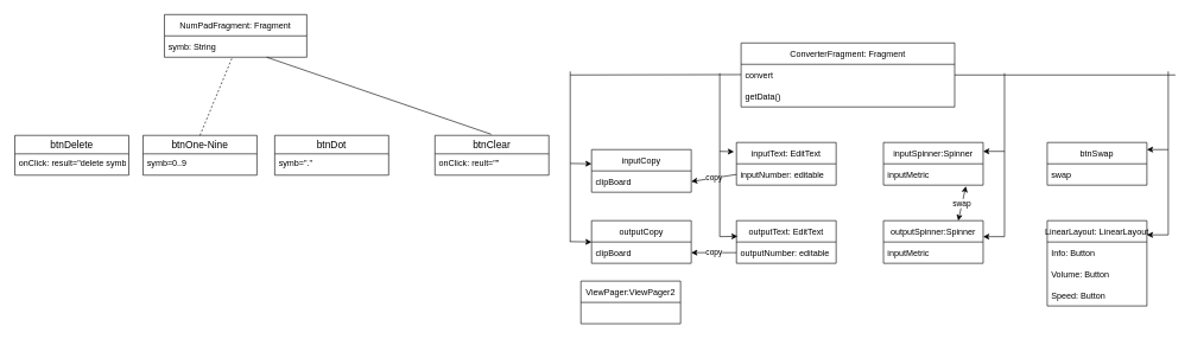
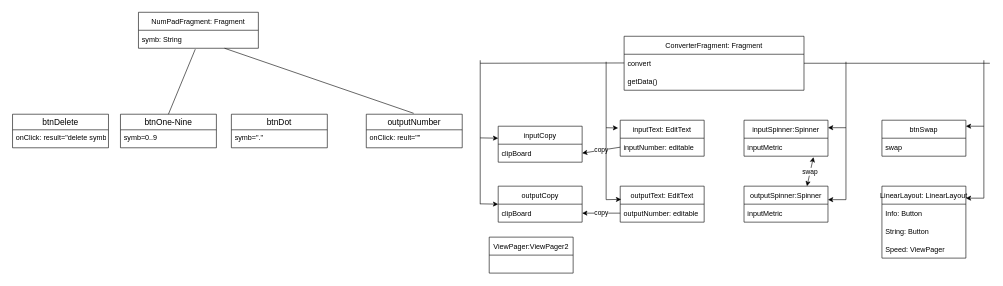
  <mxCell id="0" />
  <mxCell id="1" parent="0" />
  <mxCell id="2" value="NumPadFragment: Fragment" style="swimlane;fontStyle=0;childLayout=stackLayout;horizontal=1;startSize=30;horizontalStack=0;resizeParent=1;resizeParentMax=0;resizeLast=0;collapsible=1;marginBottom=0;" parent="1" vertex="1"><mxGeometry x="230" y="20" width="200" height="60" as="geometry" /></mxCell>
  <mxCell id="3" value="symb: String" style="text;strokeColor=none;fillColor=none;align=left;verticalAlign=middle;spacingLeft=4;spacingRight=4;overflow=hidden;points=[[0,0.5],[1,0.5]];portConstraint=eastwest;rotatable=0;" parent="2" vertex="1"><mxGeometry y="30" width="200" height="30" as="geometry" /></mxCell>
  <mxCell id="4" value="btnOne-Nine" style="swimlane;fontStyle=0;childLayout=stackLayout;horizontal=1;startSize=26;horizontalStack=0;resizeParent=1;resizeParentMax=0;resizeLast=0;collapsible=1;marginBottom=0;align=center;fontSize=14;" parent="1" vertex="1"><mxGeometry x="200" y="190" width="160" height="56" as="geometry" /></mxCell>
  <mxCell id="5" value="symb=0..9" style="text;strokeColor=none;fillColor=none;spacingLeft=4;spacingRight=4;overflow=hidden;rotatable=0;points=[[0,0.5],[1,0.5]];portConstraint=eastwest;fontSize=12;" parent="4" vertex="1"><mxGeometry y="26" width="160" height="30" as="geometry" /></mxCell>
  <mxCell id="6" value="btnDot" style="swimlane;fontStyle=0;childLayout=stackLayout;horizontal=1;startSize=26;horizontalStack=0;resizeParent=1;resizeParentMax=0;resizeLast=0;collapsible=1;marginBottom=0;align=center;fontSize=14;" parent="1" vertex="1"><mxGeometry x="385" y="190" width="160" height="56" as="geometry" /></mxCell>
  <mxCell id="7" value="symb=&quot;.&quot;" style="text;strokeColor=none;fillColor=none;spacingLeft=4;spacingRight=4;overflow=hidden;rotatable=0;points=[[0,0.5],[1,0.5]];portConstraint=eastwest;fontSize=12;" parent="6" vertex="1"><mxGeometry y="26" width="160" height="30" as="geometry" /></mxCell>
- <mxCell id="8" value="btnClear" style="swimlane;fontStyle=0;childLayout=stackLayout;horizontal=1;startSize=26;horizontalStack=0;resizeParent=1;resizeParentMax=0;resizeLast=0;collapsible=1;marginBottom=0;align=center;fontSize=14;" parent="1" vertex="1"><mxGeometry x="610" y="190" width="160" height="56" as="geometry" /></mxCell>
+ <mxCell id="8" value="outputNumber" style="swimlane;fontStyle=0;childLayout=stackLayout;horizontal=1;startSize=26;horizontalStack=0;resizeParent=1;resizeParentMax=0;resizeLast=0;collapsible=1;marginBottom=0;align=center;fontSize=14;" parent="1" vertex="1"><mxGeometry x="610" y="190" width="160" height="56" as="geometry" /></mxCell>
  <mxCell id="9" value="onClick: reult=&quot;&quot;" style="text;strokeColor=none;fillColor=none;spacingLeft=4;spacingRight=4;overflow=hidden;rotatable=0;points=[[0,0.5],[1,0.5]];portConstraint=eastwest;fontSize=12;" parent="8" vertex="1"><mxGeometry y="26" width="160" height="30" as="geometry" /></mxCell>
  <mxCell id="10" value="btnDelete" style="swimlane;fontStyle=0;childLayout=stackLayout;horizontal=1;startSize=26;horizontalStack=0;resizeParent=1;resizeParentMax=0;resizeLast=0;collapsible=1;marginBottom=0;align=center;fontSize=14;" parent="1" vertex="1"><mxGeometry x="20" y="190" width="160" height="56" as="geometry" /></mxCell>
  <mxCell id="11" value="onClick: result=&quot;delete symbol&quot;" style="text;strokeColor=none;fillColor=none;spacingLeft=4;spacingRight=4;overflow=hidden;rotatable=0;points=[[0,0.5],[1,0.5]];portConstraint=eastwest;fontSize=12;" parent="10" vertex="1"><mxGeometry y="26" width="160" height="30" as="geometry" /></mxCell>
- <mxCell id="12" value="" style="endArrow=none;html=1;rounded=0;entryX=0.474;entryY=1.051;entryDx=0;entryDy=0;entryPerimeter=0;exitX=0.5;exitY=0;exitDx=0;exitDy=0;dashed=1;" parent="1" source="4" target="3" edge="1"><mxGeometry width="50" height="50" relative="1" as="geometry"><mxPoint x="255" y="150" as="sourcePoint" /><mxPoint x="305" y="100" as="targetPoint" /></mxGeometry></mxCell>
+ <mxCell id="12" value="" style="endArrow=none;html=1;rounded=0;entryX=0.474;entryY=1.051;entryDx=0;entryDy=0;entryPerimeter=0;exitX=0.5;exitY=0;exitDx=0;exitDy=0;" parent="1" source="4" target="3" edge="1"><mxGeometry width="50" height="50" relative="1" as="geometry"><mxPoint x="255" y="150" as="sourcePoint" /><mxPoint x="305" y="100" as="targetPoint" /></mxGeometry></mxCell>
  <mxCell id="13" value="" style="endArrow=none;html=1;rounded=0;exitX=0.5;exitY=0;exitDx=0;exitDy=0;" parent="1" target="3" edge="1"><mxGeometry width="50" height="50" relative="1" as="geometry"><mxPoint x="689" y="188.47" as="sourcePoint" /><mxPoint x="733.8" y="80" as="targetPoint" /></mxGeometry></mxCell>
  <mxCell id="14" value="ViewPager:ViewPager2" style="swimlane;fontStyle=0;childLayout=stackLayout;horizontal=1;startSize=30;horizontalStack=0;resizeParent=1;resizeParentMax=0;resizeLast=0;collapsible=1;marginBottom=0;" parent="1" vertex="1"><mxGeometry x="815" y="395" width="140" height="60" as="geometry" /></mxCell>
  <mxCell id="15" value="ConverterFragment: Fragment" style="swimlane;fontStyle=0;childLayout=stackLayout;horizontal=1;startSize=30;horizontalStack=0;resizeParent=1;resizeParentMax=0;resizeLast=0;collapsible=1;marginBottom=0;" parent="1" vertex="1"><mxGeometry x="1040" y="60" width="300" height="90" as="geometry" /></mxCell>
  <mxCell id="16" value="convert" style="text;strokeColor=none;fillColor=none;align=left;verticalAlign=middle;spacingLeft=4;spacingRight=4;overflow=hidden;points=[[0,0.5],[1,0.5]];portConstraint=eastwest;rotatable=0;" parent="15" vertex="1"><mxGeometry y="30" width="300" height="30" as="geometry" /></mxCell>
  <mxCell id="17" value="getData()" style="text;strokeColor=none;fillColor=none;align=left;verticalAlign=middle;spacingLeft=4;spacingRight=4;overflow=hidden;points=[[0,0.5],[1,0.5]];portConstraint=eastwest;rotatable=0;" parent="15" vertex="1"><mxGeometry y="60" width="300" height="30" as="geometry" /></mxCell>
  <mxCell id="18" value="inputText: EditText" style="swimlane;fontStyle=0;childLayout=stackLayout;horizontal=1;startSize=30;horizontalStack=0;resizeParent=1;resizeParentMax=0;resizeLast=0;collapsible=1;marginBottom=0;" parent="1" vertex="1"><mxGeometry x="1033.5" y="200" width="140" height="60" as="geometry" /></mxCell>
  <mxCell id="19" value="inputNumber: editable" style="text;strokeColor=none;fillColor=none;align=left;verticalAlign=middle;spacingLeft=4;spacingRight=4;overflow=hidden;points=[[0,0.5],[1,0.5]];portConstraint=eastwest;rotatable=0;" parent="18" vertex="1"><mxGeometry y="30" width="140" height="30" as="geometry" /></mxCell>
  <mxCell id="20" value="outputText: EditText" style="swimlane;fontStyle=0;childLayout=stackLayout;horizontal=1;startSize=30;horizontalStack=0;resizeParent=1;resizeParentMax=0;resizeLast=0;collapsible=1;marginBottom=0;" parent="1" vertex="1"><mxGeometry x="1033.5" y="310" width="140" height="60" as="geometry" /></mxCell>
  <mxCell id="21" value="outputNumber: editable" style="text;strokeColor=none;fillColor=none;align=left;verticalAlign=middle;spacingLeft=4;spacingRight=4;overflow=hidden;points=[[0,0.5],[1,0.5]];portConstraint=eastwest;rotatable=0;" parent="20" vertex="1"><mxGeometry y="30" width="140" height="30" as="geometry" /></mxCell>
  <mxCell id="22" value="inputSpinner:Spinner" style="swimlane;fontStyle=0;childLayout=stackLayout;horizontal=1;startSize=30;horizontalStack=0;resizeParent=1;resizeParentMax=0;resizeLast=0;collapsible=1;marginBottom=0;" parent="1" vertex="1"><mxGeometry x="1240" y="200" width="140" height="60" as="geometry" /></mxCell>
  <mxCell id="23" value="inputMetric" style="text;strokeColor=none;fillColor=none;align=left;verticalAlign=middle;spacingLeft=4;spacingRight=4;overflow=hidden;points=[[0,0.5],[1,0.5]];portConstraint=eastwest;rotatable=0;" parent="22" vertex="1"><mxGeometry y="30" width="140" height="30" as="geometry" /></mxCell>
  <mxCell id="24" value="outputSpinner:Spinner" style="swimlane;fontStyle=0;childLayout=stackLayout;horizontal=1;startSize=30;horizontalStack=0;resizeParent=1;resizeParentMax=0;resizeLast=0;collapsible=1;marginBottom=0;" parent="1" vertex="1"><mxGeometry x="1240" y="310" width="140" height="60" as="geometry" /></mxCell>
  <mxCell id="25" value="inputMetric" style="text;strokeColor=none;fillColor=none;align=left;verticalAlign=middle;spacingLeft=4;spacingRight=4;overflow=hidden;points=[[0,0.5],[1,0.5]];portConstraint=eastwest;rotatable=0;" parent="24" vertex="1"><mxGeometry y="30" width="140" height="30" as="geometry" /></mxCell>
  <mxCell id="26" value="swap" style="endArrow=classic;startArrow=classic;html=1;rounded=0;entryX=0.827;entryY=1.053;entryDx=0;entryDy=0;entryPerimeter=0;exitX=0.75;exitY=0;exitDx=0;exitDy=0;" parent="1" source="24" target="23" edge="1"><mxGeometry width="50" height="50" relative="1" as="geometry"><mxPoint x="1006" y="430" as="sourcePoint" /><mxPoint x="1056" y="380" as="targetPoint" /></mxGeometry></mxCell>
  <mxCell id="27" value="inputCopy" style="swimlane;fontStyle=0;childLayout=stackLayout;horizontal=1;startSize=30;horizontalStack=0;resizeParent=1;resizeParentMax=0;resizeLast=0;collapsible=1;marginBottom=0;" parent="1" vertex="1"><mxGeometry x="830" y="210" width="140" height="60" as="geometry" /></mxCell>
  <mxCell id="28" value="clipBoard" style="text;strokeColor=none;fillColor=none;align=left;verticalAlign=middle;spacingLeft=4;spacingRight=4;overflow=hidden;points=[[0,0.5],[1,0.5]];portConstraint=eastwest;rotatable=0;" parent="27" vertex="1"><mxGeometry y="30" width="140" height="30" as="geometry" /></mxCell>
  <mxCell id="29" value="outputCopy" style="swimlane;fontStyle=0;childLayout=stackLayout;horizontal=1;startSize=30;horizontalStack=0;resizeParent=1;resizeParentMax=0;resizeLast=0;collapsible=1;marginBottom=0;" parent="1" vertex="1"><mxGeometry x="830" y="310" width="140" height="60" as="geometry" /></mxCell>
  <mxCell id="30" value="clipBoard" style="text;strokeColor=none;fillColor=none;align=left;verticalAlign=middle;spacingLeft=4;spacingRight=4;overflow=hidden;points=[[0,0.5],[1,0.5]];portConstraint=eastwest;rotatable=0;" parent="29" vertex="1"><mxGeometry y="30" width="140" height="30" as="geometry" /></mxCell>
  <mxCell id="31" value="copy" style="endArrow=classic;html=1;rounded=0;entryX=1;entryY=0.5;entryDx=0;entryDy=0;exitX=0;exitY=0.5;exitDx=0;exitDy=0;" parent="1" source="21" target="30" edge="1"><mxGeometry width="50" height="50" relative="1" as="geometry"><mxPoint x="975" y="340" as="sourcePoint" /><mxPoint x="1025" y="290" as="targetPoint" /></mxGeometry></mxCell>
  <mxCell id="32" value="btnSwap" style="swimlane;fontStyle=0;childLayout=stackLayout;horizontal=1;startSize=30;horizontalStack=0;resizeParent=1;resizeParentMax=0;resizeLast=0;collapsible=1;marginBottom=0;" parent="1" vertex="1"><mxGeometry x="1470" y="200" width="140" height="60" as="geometry" /></mxCell>
  <mxCell id="33" value="swap" style="text;strokeColor=none;fillColor=none;align=left;verticalAlign=middle;spacingLeft=4;spacingRight=4;overflow=hidden;points=[[0,0.5],[1,0.5]];portConstraint=eastwest;rotatable=0;" parent="32" vertex="1"><mxGeometry y="30" width="140" height="30" as="geometry" /></mxCell>
  <mxCell id="34" value="copy" style="endArrow=classic;html=1;rounded=0;entryX=1;entryY=0.5;entryDx=0;entryDy=0;exitX=0;exitY=0.5;exitDx=0;exitDy=0;" parent="1" source="19" target="28" edge="1"><mxGeometry width="50" height="50" relative="1" as="geometry"><mxPoint x="1030" y="365" as="sourcePoint" /><mxPoint x="980" y="365" as="targetPoint" /></mxGeometry></mxCell>
  <mxCell id="35" value="LinearLayout: LinearLayout" style="swimlane;fontStyle=0;childLayout=stackLayout;horizontal=1;startSize=30;horizontalStack=0;resizeParent=1;resizeParentMax=0;resizeLast=0;collapsible=1;marginBottom=0;" parent="1" vertex="1"><mxGeometry x="1470" y="310" width="140" height="120" as="geometry" /></mxCell>
  <mxCell id="36" value="Info: Button" style="text;strokeColor=none;fillColor=none;align=left;verticalAlign=middle;spacingLeft=4;spacingRight=4;overflow=hidden;points=[[0,0.5],[1,0.5]];portConstraint=eastwest;rotatable=0;" parent="35" vertex="1"><mxGeometry y="30" width="140" height="30" as="geometry" /></mxCell>
- <mxCell id="37" value="Volume: Button" style="text;strokeColor=none;fillColor=none;align=left;verticalAlign=middle;spacingLeft=4;spacingRight=4;overflow=hidden;points=[[0,0.5],[1,0.5]];portConstraint=eastwest;rotatable=0;" parent="35" vertex="1"><mxGeometry y="60" width="140" height="30" as="geometry" /></mxCell>
- <mxCell id="38" value="Speed: Button" style="text;strokeColor=none;fillColor=none;align=left;verticalAlign=middle;spacingLeft=4;spacingRight=4;overflow=hidden;points=[[0,0.5],[1,0.5]];portConstraint=eastwest;rotatable=0;" parent="35" vertex="1"><mxGeometry y="90" width="140" height="30" as="geometry" /></mxCell>
+ <mxCell id="37" value="String: Button" style="text;strokeColor=none;fillColor=none;align=left;verticalAlign=middle;spacingLeft=4;spacingRight=4;overflow=hidden;points=[[0,0.5],[1,0.5]];portConstraint=eastwest;rotatable=0;" parent="35" vertex="1"><mxGeometry y="60" width="140" height="30" as="geometry" /></mxCell>
+ <mxCell id="38" value="Speed: ViewPager" style="text;strokeColor=none;fillColor=none;align=left;verticalAlign=middle;spacingLeft=4;spacingRight=4;overflow=hidden;points=[[0,0.5],[1,0.5]];portConstraint=eastwest;rotatable=0;" parent="35" vertex="1"><mxGeometry y="90" width="140" height="30" as="geometry" /></mxCell>
  <mxCell id="39" value="" style="endArrow=none;html=1;rounded=0;exitX=1;exitY=0.5;exitDx=0;exitDy=0;" parent="1" source="16" edge="1"><mxGeometry width="50" height="50" relative="1" as="geometry"><mxPoint x="1450" y="105" as="sourcePoint" /><mxPoint x="1650" y="105" as="targetPoint" /></mxGeometry></mxCell>
  <mxCell id="40" value="" style="endArrow=none;html=1;rounded=0;" parent="1" edge="1"><mxGeometry width="50" height="50" relative="1" as="geometry"><mxPoint x="1640" y="330" as="sourcePoint" /><mxPoint x="1640" y="100" as="targetPoint" /></mxGeometry></mxCell>
  <mxCell id="41" value="" style="endArrow=classic;html=1;rounded=0;" parent="1" edge="1"><mxGeometry width="50" height="50" relative="1" as="geometry"><mxPoint x="1640" y="330" as="sourcePoint" /><mxPoint x="1610" y="330" as="targetPoint" /></mxGeometry></mxCell>
  <mxCell id="42" value="" style="endArrow=classic;html=1;rounded=0;" parent="1" edge="1"><mxGeometry width="50" height="50" relative="1" as="geometry"><mxPoint x="1640" y="210" as="sourcePoint" /><mxPoint x="1610" y="210" as="targetPoint" /></mxGeometry></mxCell>
  <mxCell id="43" value="" style="endArrow=none;html=1;rounded=0;" parent="1" edge="1"><mxGeometry width="50" height="50" relative="1" as="geometry"><mxPoint x="1410" y="332.5" as="sourcePoint" /><mxPoint x="1410" y="102.5" as="targetPoint" /></mxGeometry></mxCell>
  <mxCell id="44" value="" style="endArrow=classic;html=1;rounded=0;" parent="1" edge="1"><mxGeometry width="50" height="50" relative="1" as="geometry"><mxPoint x="1410" y="332.5" as="sourcePoint" /><mxPoint x="1380" y="332.5" as="targetPoint" /></mxGeometry></mxCell>
  <mxCell id="45" value="" style="endArrow=classic;html=1;rounded=0;" parent="1" edge="1"><mxGeometry width="50" height="50" relative="1" as="geometry"><mxPoint x="1410" y="212.5" as="sourcePoint" /><mxPoint x="1380" y="212.5" as="targetPoint" /></mxGeometry></mxCell>
  <mxCell id="46" value="" style="endArrow=none;html=1;rounded=0;" parent="1" edge="1"><mxGeometry width="50" height="50" relative="1" as="geometry"><mxPoint x="1010" y="332.5" as="sourcePoint" /><mxPoint x="1010" y="102.5" as="targetPoint" /></mxGeometry></mxCell>
  <mxCell id="47" value="" style="endArrow=classic;html=1;rounded=0;entryX=0.011;entryY=0.367;entryDx=0;entryDy=0;entryPerimeter=0;" parent="1" target="20" edge="1"><mxGeometry width="50" height="50" relative="1" as="geometry"><mxPoint x="1010" y="332.5" as="sourcePoint" /><mxPoint x="980" y="332.5" as="targetPoint" /></mxGeometry></mxCell>
  <mxCell id="48" value="" style="endArrow=classic;html=1;rounded=0;" parent="1" edge="1"><mxGeometry width="50" height="50" relative="1" as="geometry"><mxPoint x="1010" y="212.5" as="sourcePoint" /><mxPoint x="1030" y="213" as="targetPoint" /></mxGeometry></mxCell>
  <mxCell id="49" value="" style="endArrow=none;html=1;rounded=0;" parent="1" edge="1"><mxGeometry width="50" height="50" relative="1" as="geometry"><mxPoint x="800" y="105" as="sourcePoint" /><mxPoint x="1040" y="104.5" as="targetPoint" /></mxGeometry></mxCell>
  <mxCell id="50" value="" style="endArrow=none;html=1;rounded=0;" parent="1" edge="1"><mxGeometry width="50" height="50" relative="1" as="geometry"><mxPoint x="800" y="340" as="sourcePoint" /><mxPoint x="800" y="100" as="targetPoint" /></mxGeometry></mxCell>
  <mxCell id="51" value="" style="endArrow=classic;html=1;rounded=0;" parent="1" edge="1"><mxGeometry width="50" height="50" relative="1" as="geometry"><mxPoint x="800" y="229.5" as="sourcePoint" /><mxPoint x="830" y="230" as="targetPoint" /></mxGeometry></mxCell>
  <mxCell id="52" value="" style="endArrow=classic;html=1;rounded=0;" parent="1" edge="1"><mxGeometry width="50" height="50" relative="1" as="geometry"><mxPoint x="800" y="339.5" as="sourcePoint" /><mxPoint x="830" y="340" as="targetPoint" /></mxGeometry></mxCell>
